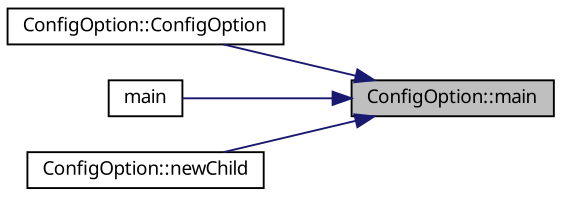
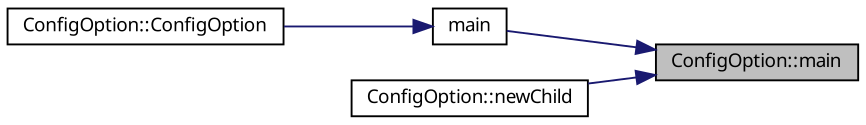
  digraph {
    fontname="Noto Sans"
    rankdir=RL
    node [color=black fillcolor=white fontname="Noto Sans" fontsize=10 shape=record style=filled]
    edge [color=midnightblue dir=back fontname="Noto Sans" fontsize=10 labelfontname=Helvetica labelfontsize=10 style=solid]
    n1 [fillcolor=grey75 fontcolor=black height=0.2 label="ConfigOption::main" width=0.4]
    n2 [height=0.2 label="ConfigOption::ConfigOption" width=0.4]
    n3 [height=0.2 label=main width=0.4]
    n4 [height=0.2 label="ConfigOption::newChild" width=0.4]
-   n1 -> n2
+   n3 -> n2
    n1 -> n3
    n1 -> n4
  }
